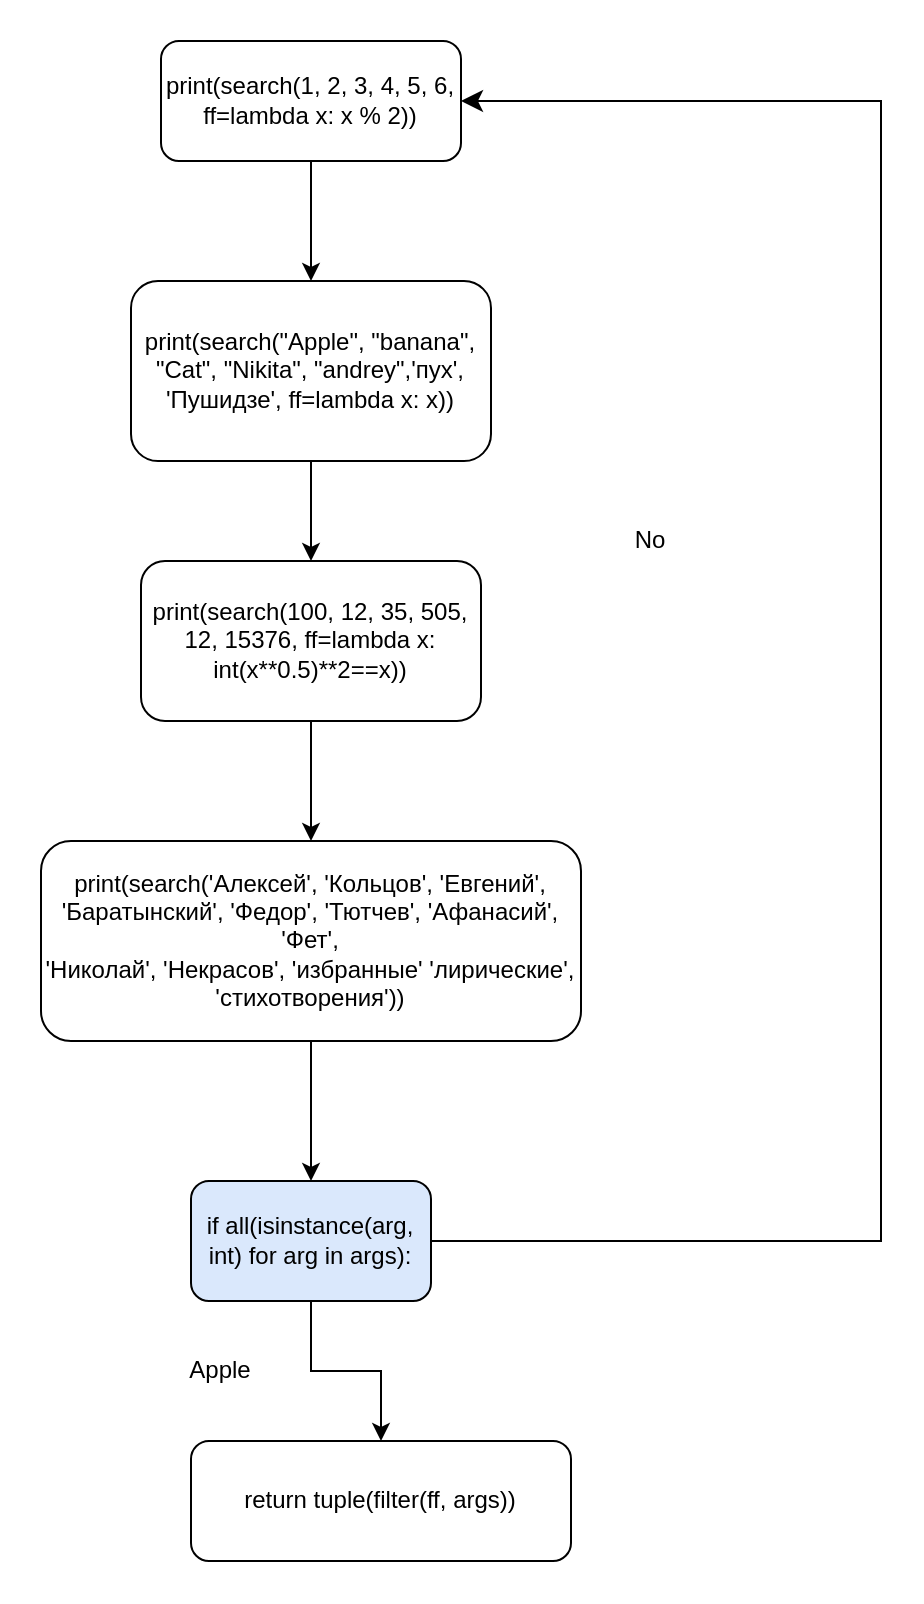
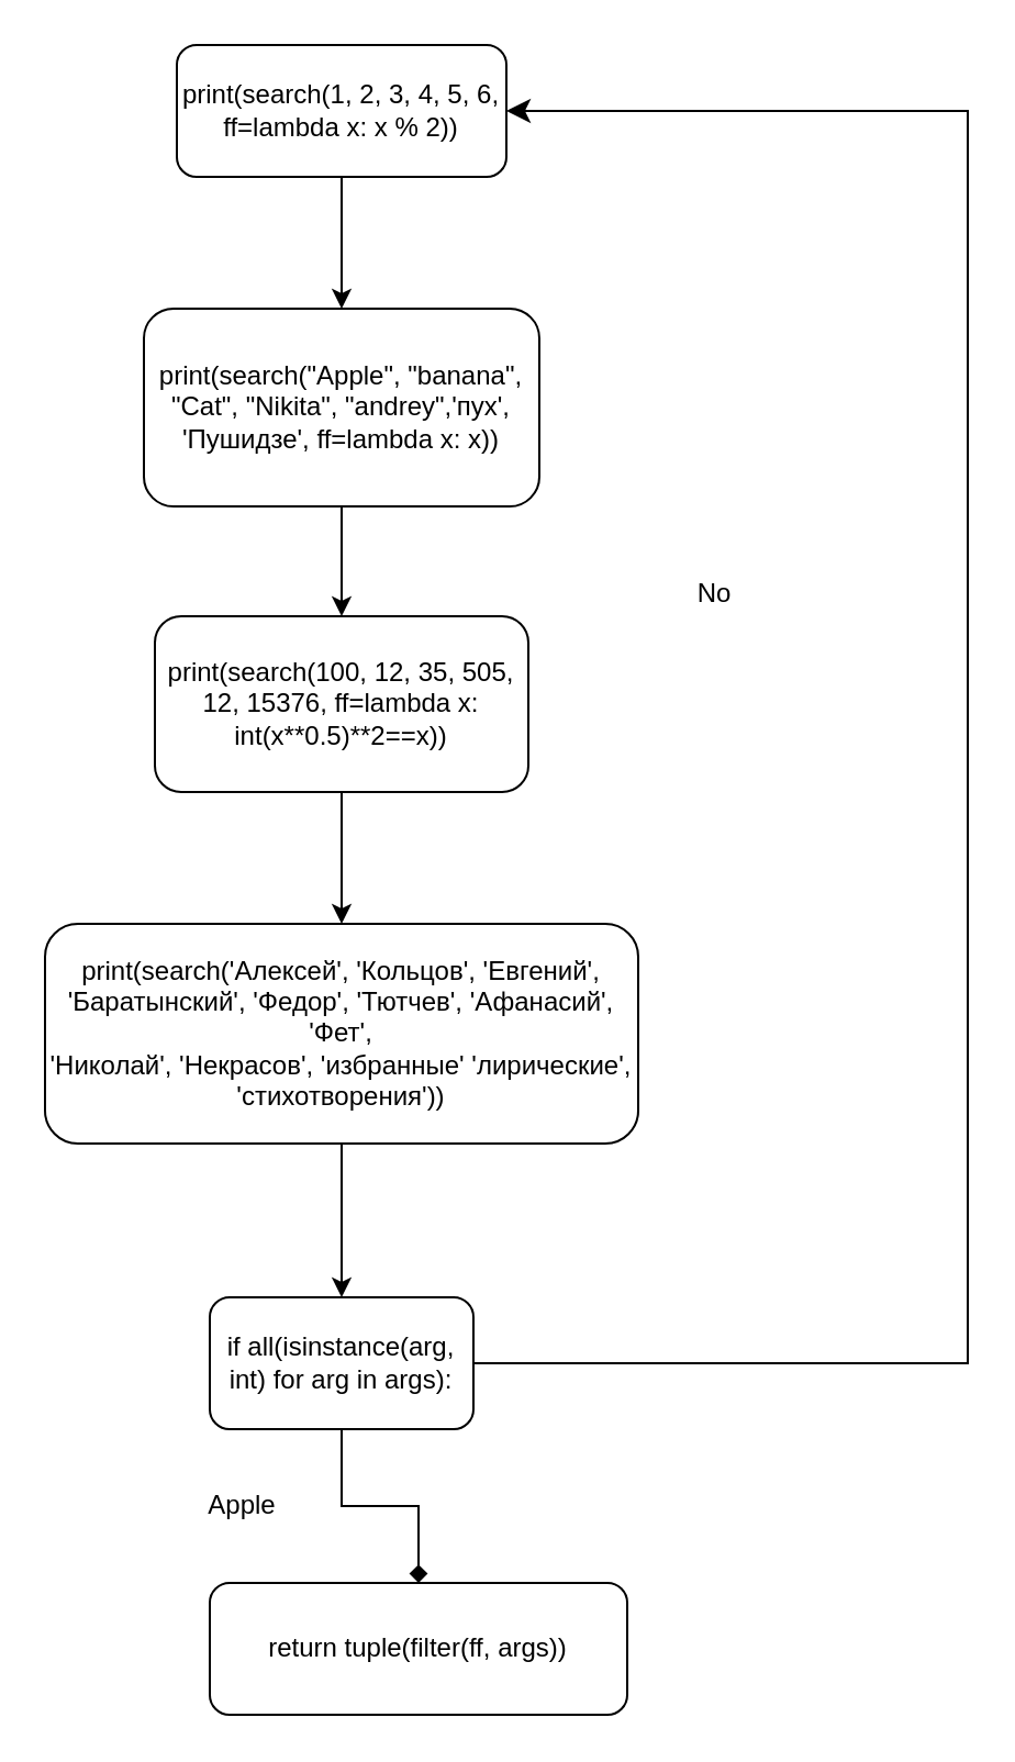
  <mxCell id="0" />
  <mxCell id="1" parent="0" />
  <mxCell id="2" style="edgeStyle=orthogonalEdgeStyle;rounded=0;orthogonalLoop=1;jettySize=auto;html=1;entryX=0.5;entryY=0;entryDx=0;entryDy=0;" edge="1" parent="1" source="3" target="9"><mxGeometry relative="1" as="geometry" /></mxCell>
  <mxCell id="3" value="print(search(1, 2, 3, 4, 5, 6, ff=lambda x: x % 2))" style="rounded=1;whiteSpace=wrap;html=1;" vertex="1" parent="1"><mxGeometry x="80" y="20" width="150" height="60" as="geometry" /></mxCell>
  <mxCell id="4" style="edgeStyle=orthogonalEdgeStyle;rounded=0;orthogonalLoop=1;jettySize=auto;html=1;" edge="1" parent="1" source="5"><mxGeometry relative="1" as="geometry"><mxPoint x="155" y="590" as="targetPoint" /></mxGeometry></mxCell>
  <mxCell id="5" value="print(search('Алексей', 'Кольцов', 'Евгений',&#10;'Баратынский', 'Федор', 'Тютчев', 'Афанасий', 'Фет',&#10;'Николай', 'Некрасов', 'избранные' 'лирические',&#10;'стихотворения'))" style="rounded=1;whiteSpace=wrap;html=1;" vertex="1" parent="1"><mxGeometry x="20" y="420" width="270" height="100" as="geometry" /></mxCell>
  <mxCell id="6" style="edgeStyle=orthogonalEdgeStyle;rounded=0;orthogonalLoop=1;jettySize=auto;html=1;entryX=0.5;entryY=0;entryDx=0;entryDy=0;" edge="1" parent="1" source="7" target="5"><mxGeometry relative="1" as="geometry" /></mxCell>
  <mxCell id="7" value="print(search(100, 12, 35, 505, 12, 15376, ff=lambda x: int(x**0.5)**2==x))" style="rounded=1;whiteSpace=wrap;html=1;" vertex="1" parent="1"><mxGeometry x="70" y="280" width="170" height="80" as="geometry" /></mxCell>
  <mxCell id="8" style="edgeStyle=orthogonalEdgeStyle;rounded=0;orthogonalLoop=1;jettySize=auto;html=1;" edge="1" parent="1" source="9" target="7"><mxGeometry relative="1" as="geometry" /></mxCell>
  <mxCell id="9" value="print(search(&quot;Apple&quot;, &quot;banana&quot;, &quot;Cat&quot;, &quot;Nikita&quot;, &quot;andrey&quot;,'пух', 'Пушидзе', ff=lambda x: x))" style="rounded=1;whiteSpace=wrap;html=1;" vertex="1" parent="1"><mxGeometry x="65" y="140" width="180" height="90" as="geometry" /></mxCell>
- <mxCell id="10" style="edgeStyle=orthogonalEdgeStyle;rounded=0;orthogonalLoop=1;jettySize=auto;html=1;entryX=0.5;entryY=0;entryDx=0;entryDy=0;" edge="1" parent="1" source="11" target="12"><mxGeometry relative="1" as="geometry"><mxPoint x="155" y="700" as="targetPoint" /></mxGeometry></mxCell>
- <mxCell id="11" value="if all(isinstance(arg, int) for arg in args):" style="rounded=1;whiteSpace=wrap;html=1;fillColor=#dae8fc;" vertex="1" parent="1"><mxGeometry x="95" y="590" width="120" height="60" as="geometry" /></mxCell>
+ <mxCell id="10" style="edgeStyle=orthogonalEdgeStyle;rounded=0;orthogonalLoop=1;jettySize=auto;html=1;entryX=0.5;entryY=0;entryDx=0;entryDy=0;endArrow=diamond;" edge="1" parent="1" source="11" target="12"><mxGeometry relative="1" as="geometry"><mxPoint x="155" y="700" as="targetPoint" /></mxGeometry></mxCell>
+ <mxCell id="11" value="if all(isinstance(arg, int) for arg in args):" style="rounded=1;whiteSpace=wrap;html=1;" vertex="1" parent="1"><mxGeometry x="95" y="590" width="120" height="60" as="geometry" /></mxCell>
  <mxCell id="12" value="return tuple(filter(ff, args))" style="rounded=1;whiteSpace=wrap;html=1;" vertex="1" parent="1"><mxGeometry x="95" y="720" width="190" height="60" as="geometry" /></mxCell>
  <mxCell id="13" value="Apple" style="text;html=1;align=center;verticalAlign=middle;whiteSpace=wrap;rounded=0;" vertex="1" parent="1"><mxGeometry x="80" y="670" width="60" height="30" as="geometry" /></mxCell>
  <mxCell id="14" value="No" style="text;html=1;align=center;verticalAlign=middle;whiteSpace=wrap;rounded=0;" vertex="1" parent="1"><mxGeometry x="295" y="255" width="60" height="30" as="geometry" /></mxCell>
  <mxCell id="15" value="" style="edgeStyle=elbowEdgeStyle;elbow=horizontal;endArrow=classic;html=1;curved=0;rounded=0;endSize=8;startSize=8;entryX=1;entryY=0.5;entryDx=0;entryDy=0;entryPerimeter=0;" edge="1" parent="1" target="3"><mxGeometry width="50" height="50" relative="1" as="geometry"><mxPoint x="215" y="620" as="sourcePoint" /><mxPoint x="630" y="90" as="targetPoint" /><Array as="points"><mxPoint x="440" y="320" /></Array></mxGeometry></mxCell>
